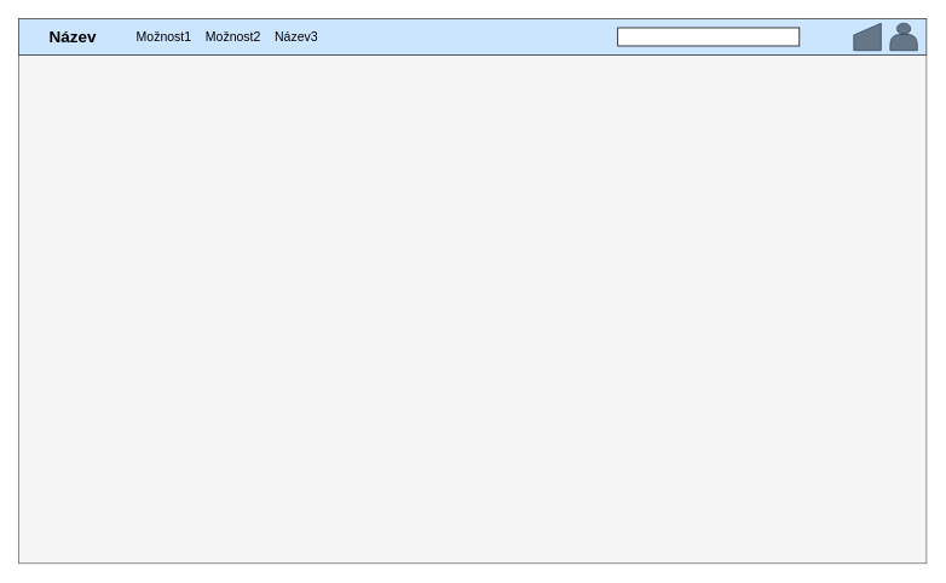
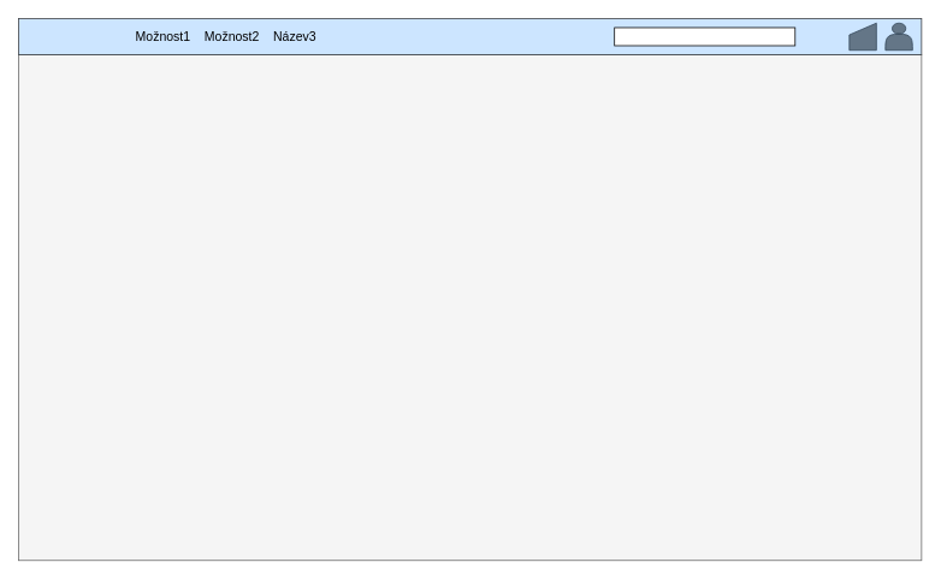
  <mxCell id="0" />
  <mxCell id="1" parent="0" />
  <mxCell id="2" value="" style="rounded=0;whiteSpace=wrap;html=1;fillColor=#f5f5f5;strokeColor=#666666;fontColor=#333333;" vertex="1" parent="1"><mxGeometry x="20" y="60" width="1000" height="560" as="geometry" /></mxCell>
  <mxCell id="3" value="" style="rounded=0;whiteSpace=wrap;html=1;fillColor=#cce5ff;strokeColor=#36393d;" vertex="1" parent="1"><mxGeometry x="20" y="20" width="1000" height="40" as="geometry" /></mxCell>
- <mxCell id="4" value="Název" style="text;html=1;strokeColor=none;fillColor=none;align=center;verticalAlign=middle;whiteSpace=wrap;rounded=0;fontStyle=1;fontSize=18;" vertex="1" parent="1"><mxGeometry x="40" y="30" width="80" height="20" as="geometry" /></mxCell>
  <mxCell id="5" value="Možnost1&amp;nbsp; &amp;nbsp; Možnost2&amp;nbsp; &amp;nbsp; Název3" style="text;html=1;strokeColor=none;fillColor=none;align=center;verticalAlign=middle;whiteSpace=wrap;rounded=0;fontSize=14;" vertex="1" parent="1"><mxGeometry x="130" y="30" width="240" height="20" as="geometry" /></mxCell>
  <mxCell id="6" value="" style="shape=actor;whiteSpace=wrap;html=1;fontSize=14;fillColor=#647687;strokeColor=#314354;fontColor=#ffffff;" vertex="1" parent="1"><mxGeometry x="980" y="25" width="30" height="30" as="geometry" /></mxCell>
  <mxCell id="7" value="" style="shape=manualInput;whiteSpace=wrap;html=1;fontSize=14;size=13;fillColor=#647687;strokeColor=#314354;fontColor=#ffffff;" vertex="1" parent="1"><mxGeometry x="940" y="25" width="30" height="30" as="geometry" /></mxCell>
  <mxCell id="8" value="" style="rounded=0;whiteSpace=wrap;html=1;fontSize=14;" vertex="1" parent="1"><mxGeometry x="680" y="30" width="200" height="20" as="geometry" /></mxCell>
